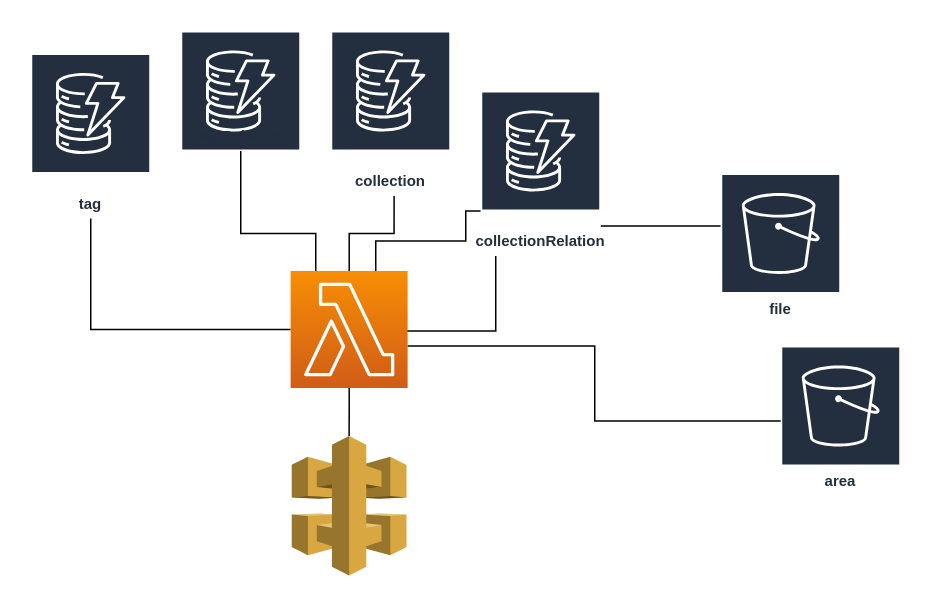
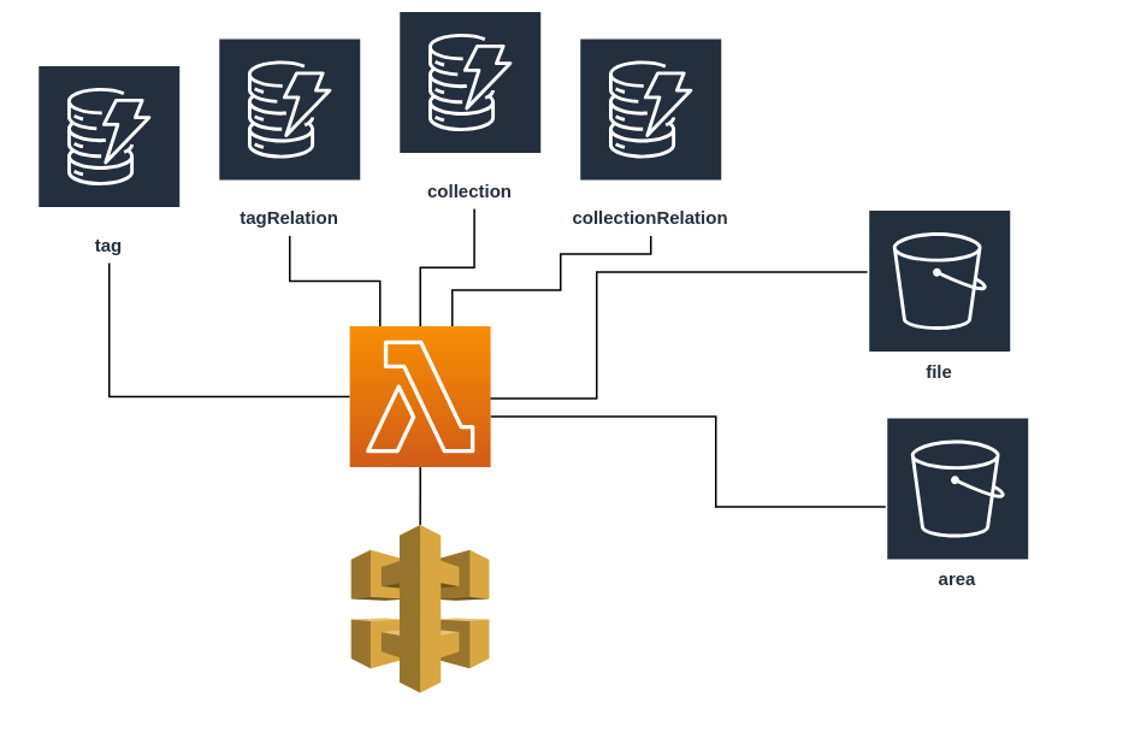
  <mxCell id="0" />
  <mxCell id="1" parent="0" />
  <mxCell id="2" style="edgeStyle=orthogonalEdgeStyle;rounded=0;orthogonalLoop=1;jettySize=auto;html=1;strokeColor=#000000;endArrow=none;endFill=0;" edge="1" parent="1" source="3"><mxGeometry relative="1" as="geometry"><mxPoint x="270" y="220" as="targetPoint" /><Array as="points"><mxPoint x="330" y="150" /><mxPoint x="330" y="220" /></Array></mxGeometry></mxCell>
  <mxCell id="3" value="file" style="outlineConnect=0;fontColor=#232F3E;gradientColor=none;strokeColor=#ffffff;fillColor=#232F3E;dashed=0;verticalLabelPosition=middle;verticalAlign=bottom;align=center;html=1;whiteSpace=wrap;fontSize=10;fontStyle=1;spacing=3;shape=mxgraph.aws4.productIcon;prIcon=mxgraph.aws4.s3;" vertex="1" parent="1"><mxGeometry x="480" y="115" width="80" height="100" as="geometry" /></mxCell>
- <mxCell id="4" value="area" style="outlineConnect=0;fontColor=#232F3E;gradientColor=none;strokeColor=#ffffff;fillColor=#232F3E;dashed=0;verticalLabelPosition=middle;verticalAlign=bottom;align=center;html=1;whiteSpace=wrap;fontSize=10;fontStyle=1;spacing=3;shape=mxgraph.aws4.productIcon;prIcon=mxgraph.aws4.s3;" vertex="1" parent="1"><mxGeometry x="520" y="230" width="80" height="100" as="geometry" /></mxCell>
+ <mxCell id="4" value="area" style="outlineConnect=0;fontColor=#232F3E;gradientColor=none;strokeColor=#ffffff;fillColor=#232F3E;dashed=0;verticalLabelPosition=middle;verticalAlign=bottom;align=center;html=1;whiteSpace=wrap;fontSize=10;fontStyle=1;spacing=3;shape=mxgraph.aws4.productIcon;prIcon=mxgraph.aws4.s3;" vertex="1" parent="1"><mxGeometry x="490" y="230" width="80" height="100" as="geometry" /></mxCell>
  <mxCell id="5" value="tag" style="outlineConnect=0;fontColor=#232F3E;gradientColor=none;strokeColor=#ffffff;fillColor=#232F3E;dashed=0;verticalLabelPosition=middle;verticalAlign=bottom;align=center;html=1;whiteSpace=wrap;fontSize=10;fontStyle=1;spacing=3;shape=mxgraph.aws4.productIcon;prIcon=mxgraph.aws4.dynamodb;" vertex="1" parent="1"><mxGeometry x="20" y="35" width="80" height="110" as="geometry" /></mxCell>
- <mxCell id="6" value="collection" style="outlineConnect=0;fontColor=#232F3E;gradientColor=none;strokeColor=#ffffff;fillColor=#232F3E;dashed=0;verticalLabelPosition=middle;verticalAlign=bottom;align=center;html=1;whiteSpace=wrap;fontSize=10;fontStyle=1;spacing=3;shape=mxgraph.aws4.productIcon;prIcon=mxgraph.aws4.dynamodb;" vertex="1" parent="1"><mxGeometry x="220" y="20" width="80" height="110" as="geometry" /></mxCell>
+ <mxCell id="6" value="collection" style="outlineConnect=0;fontColor=#232F3E;gradientColor=none;strokeColor=#ffffff;fillColor=#232F3E;dashed=0;verticalLabelPosition=middle;verticalAlign=bottom;align=center;html=1;whiteSpace=wrap;fontSize=10;fontStyle=1;spacing=3;shape=mxgraph.aws4.productIcon;prIcon=mxgraph.aws4.dynamodb;" vertex="1" parent="1"><mxGeometry x="220" y="5" width="80" height="110" as="geometry" /></mxCell>
  <mxCell id="7" style="edgeStyle=orthogonalEdgeStyle;rounded=0;orthogonalLoop=1;jettySize=auto;html=1;exitX=0.5;exitY=0;exitDx=0;exitDy=0;exitPerimeter=0;endArrow=none;endFill=0;" edge="1" parent="1" source="8" target="12"><mxGeometry relative="1" as="geometry" /></mxCell>
  <mxCell id="8" value="" style="outlineConnect=0;dashed=0;verticalLabelPosition=bottom;verticalAlign=top;align=center;html=1;shape=mxgraph.aws3.api_gateway;fillColor=#D9A741;gradientColor=none;" vertex="1" parent="1"><mxGeometry x="194" y="290" width="76.5" height="93" as="geometry" /></mxCell>
  <mxCell id="9" style="edgeStyle=orthogonalEdgeStyle;rounded=0;orthogonalLoop=1;jettySize=auto;html=1;entryX=0.528;entryY=1;entryDx=0;entryDy=0;entryPerimeter=0;endArrow=none;endFill=0;" edge="1" parent="1" source="12" target="6"><mxGeometry relative="1" as="geometry" /></mxCell>
  <mxCell id="10" style="edgeStyle=orthogonalEdgeStyle;rounded=0;orthogonalLoop=1;jettySize=auto;html=1;endArrow=none;endFill=0;" edge="1" parent="1" source="12" target="5"><mxGeometry relative="1" as="geometry" /></mxCell>
  <mxCell id="11" style="edgeStyle=orthogonalEdgeStyle;rounded=0;orthogonalLoop=1;jettySize=auto;html=1;endArrow=none;endFill=0;" edge="1" parent="1" source="12" target="4"><mxGeometry relative="1" as="geometry"><Array as="points"><mxPoint x="396" y="230" /><mxPoint x="396" y="280" /></Array></mxGeometry></mxCell>
  <mxCell id="12" value="" style="outlineConnect=0;fontColor=#232F3E;gradientColor=#F78E04;gradientDirection=north;fillColor=#D05C17;strokeColor=#ffffff;dashed=0;verticalLabelPosition=bottom;verticalAlign=top;align=center;html=1;fontSize=12;fontStyle=0;aspect=fixed;shape=mxgraph.aws4.resourceIcon;resIcon=mxgraph.aws4.lambda;" vertex="1" parent="1"><mxGeometry x="193.25" y="180" width="78" height="78" as="geometry" /></mxCell>
  <mxCell id="13" value="" style="edgeStyle=orthogonalEdgeStyle;rounded=0;orthogonalLoop=1;jettySize=auto;html=1;endArrow=none;endFill=0;strokeColor=#000000;" edge="1" parent="1" source="14" target="12"><mxGeometry relative="1" as="geometry"><mxPoint x="160" y="210" as="targetPoint" /><Array as="points"><mxPoint x="160" y="155" /><mxPoint x="210" y="155" /></Array></mxGeometry></mxCell>
- <mxCell id="14" value="tagRelation" style="outlineConnect=0;fontColor=#232F3E;gradientColor=none;strokeColor=#ffffff;fillColor=#232F3E;dashed=0;verticalLabelPosition=middle;verticalAlign=bottom;align=center;html=1;whiteSpace=wrap;fontSize=10;fontStyle=1;spacing=3;shape=mxgraph.aws4.productIcon;prIcon=mxgraph.aws4.dynamodb;" vertex="1" parent="1"><mxGeometry x="120" y="20" width="80" height="80" as="geometry" /></mxCell>
+ <mxCell id="14" value="tagRelation" style="outlineConnect=0;fontColor=#232F3E;gradientColor=none;strokeColor=#ffffff;fillColor=#232F3E;dashed=0;verticalLabelPosition=middle;verticalAlign=bottom;align=center;html=1;whiteSpace=wrap;fontSize=10;fontStyle=1;spacing=3;shape=mxgraph.aws4.productIcon;prIcon=mxgraph.aws4.dynamodb;" vertex="1" parent="1"><mxGeometry x="120" y="20" width="80" height="110" as="geometry" /></mxCell>
  <mxCell id="15" style="edgeStyle=orthogonalEdgeStyle;rounded=0;orthogonalLoop=1;jettySize=auto;html=1;endArrow=none;endFill=0;strokeColor=#000000;" edge="1" parent="1" source="16" target="12"><mxGeometry relative="1" as="geometry"><Array as="points"><mxPoint x="360" y="140" /><mxPoint x="310" y="140" /><mxPoint x="310" y="160" /><mxPoint x="250" y="160" /></Array></mxGeometry></mxCell>
- <mxCell id="16" value="collectionRelation" style="outlineConnect=0;fontColor=#232F3E;gradientColor=none;strokeColor=#ffffff;fillColor=#232F3E;dashed=0;verticalLabelPosition=middle;verticalAlign=bottom;align=center;html=1;whiteSpace=wrap;fontSize=10;fontStyle=1;spacing=3;shape=mxgraph.aws4.productIcon;prIcon=mxgraph.aws4.dynamodb;" vertex="1" parent="1"><mxGeometry x="320" y="60" width="80" height="110" as="geometry" /></mxCell>
+ <mxCell id="16" value="collectionRelation" style="outlineConnect=0;fontColor=#232F3E;gradientColor=none;strokeColor=#ffffff;fillColor=#232F3E;dashed=0;verticalLabelPosition=middle;verticalAlign=bottom;align=center;html=1;whiteSpace=wrap;fontSize=10;fontStyle=1;spacing=3;shape=mxgraph.aws4.productIcon;prIcon=mxgraph.aws4.dynamodb;" vertex="1" parent="1"><mxGeometry x="320" y="20" width="80" height="110" as="geometry" /></mxCell>
